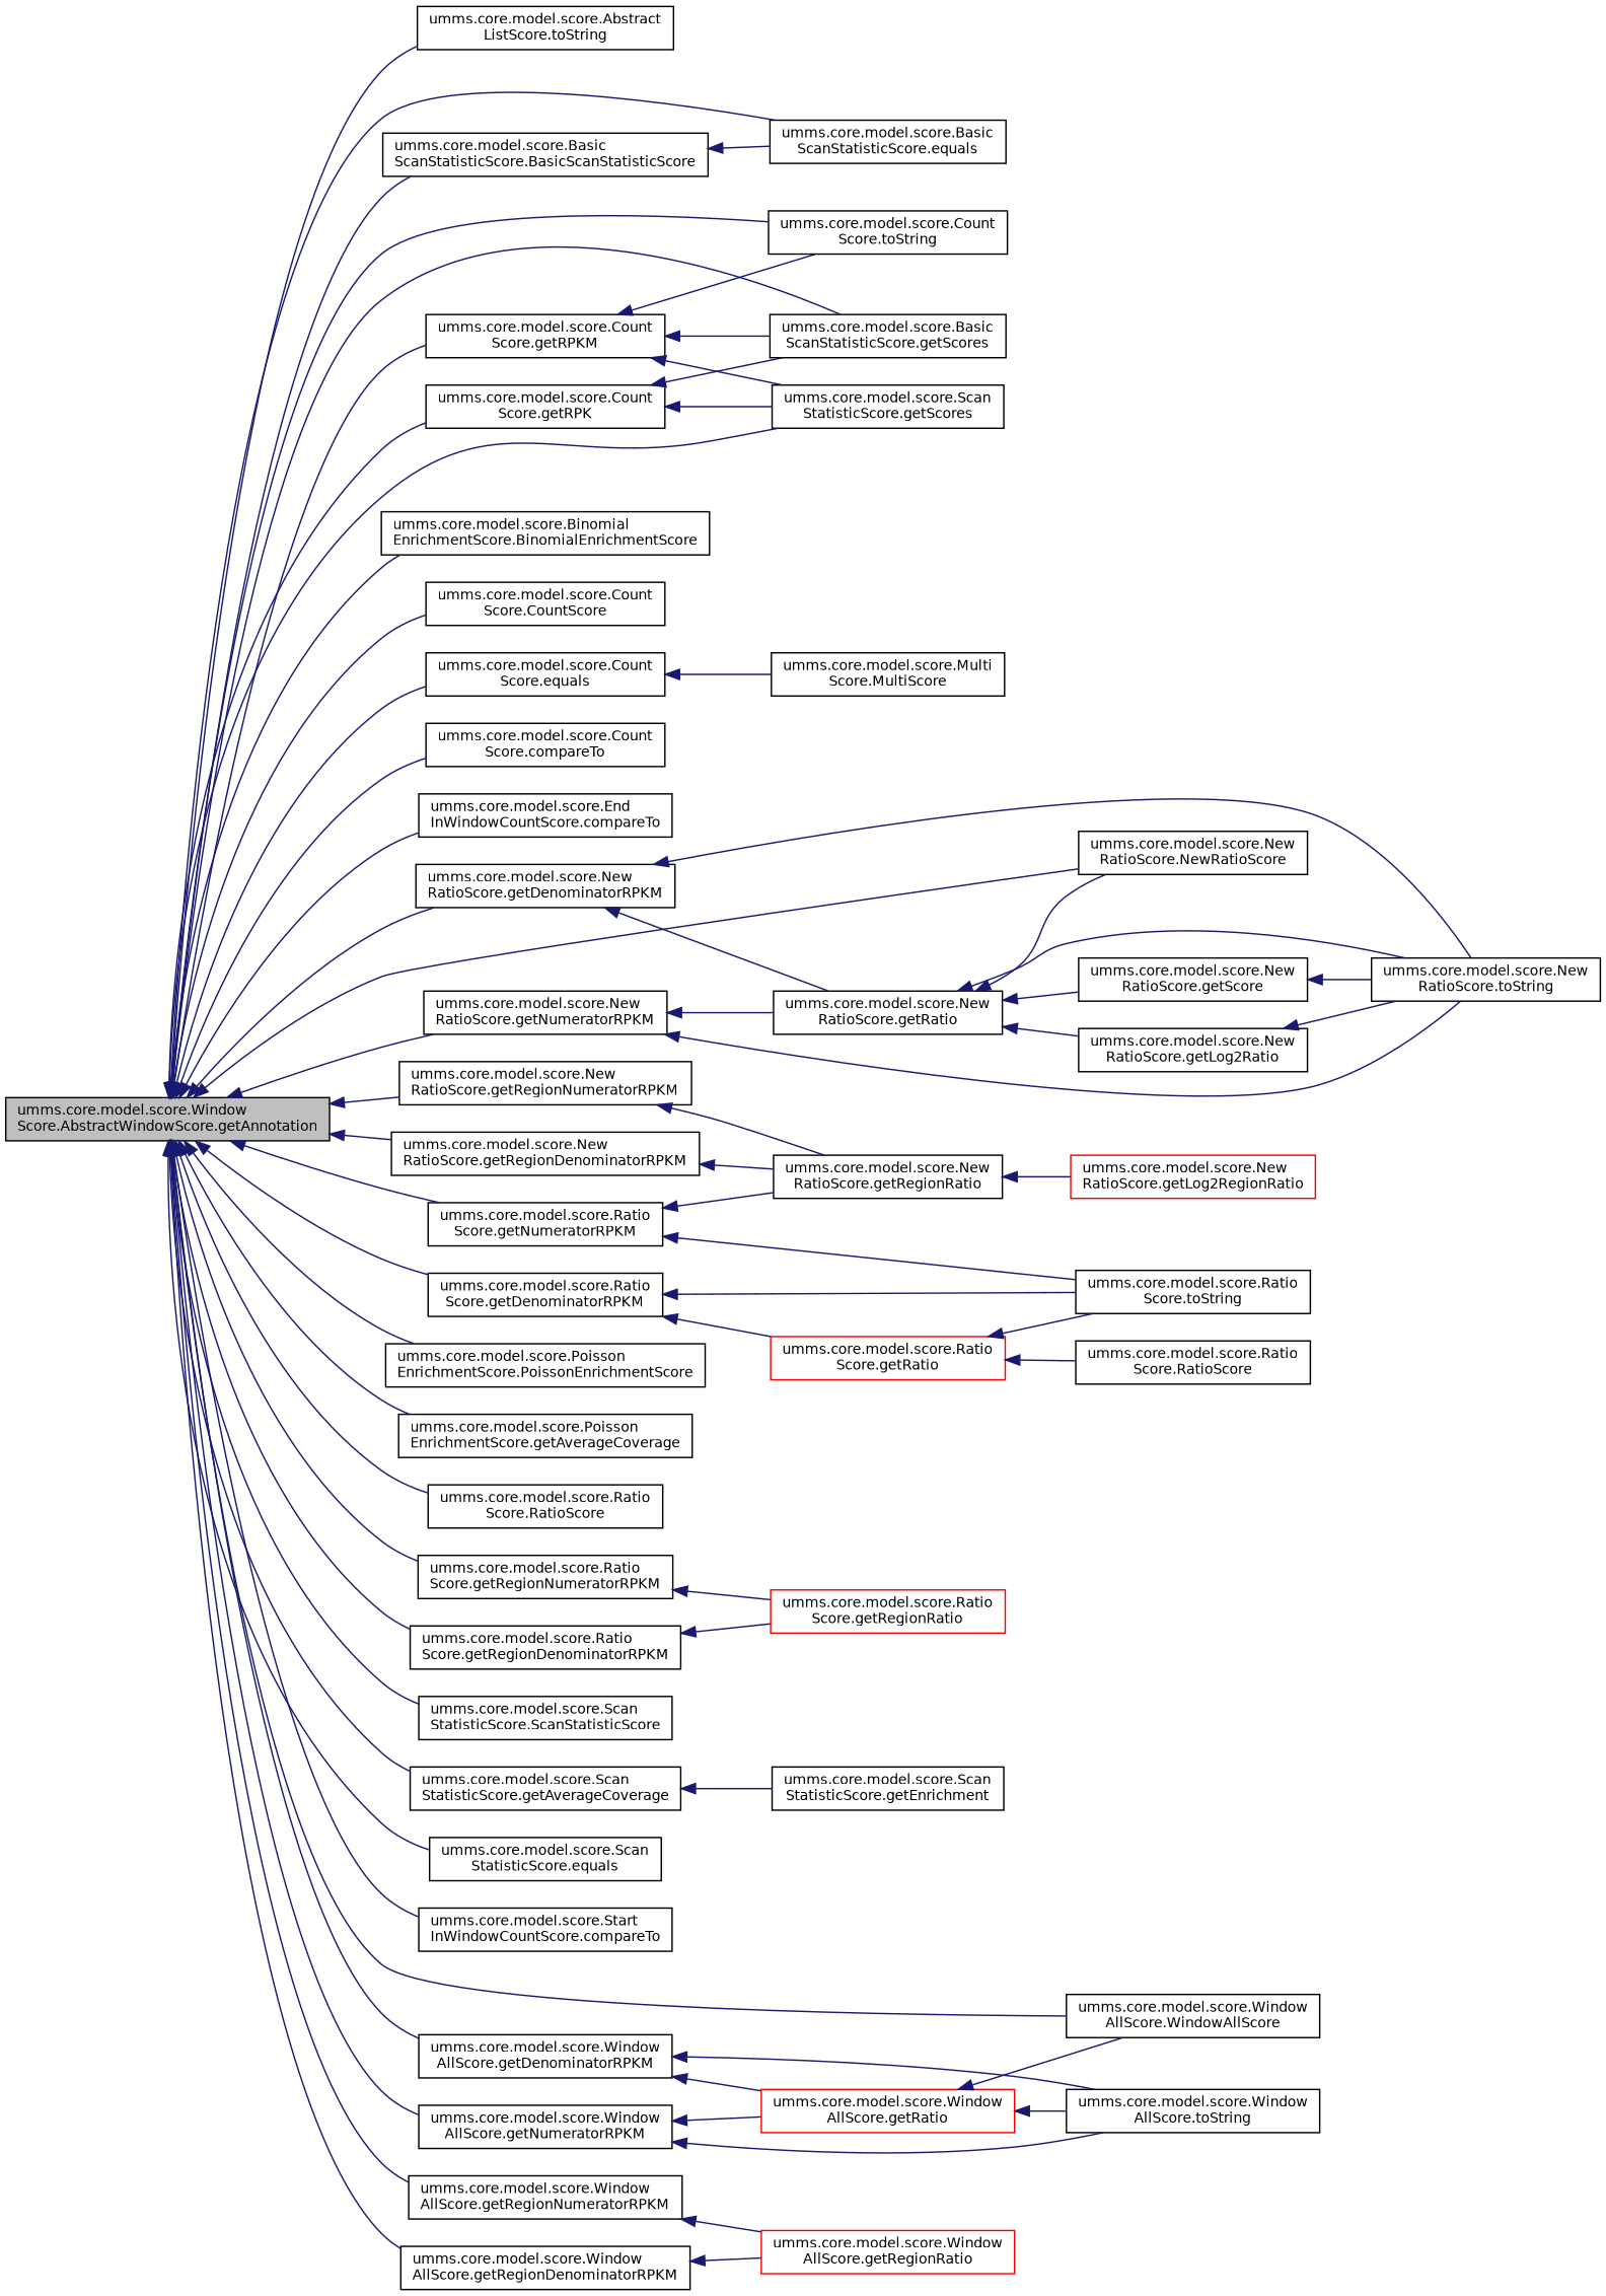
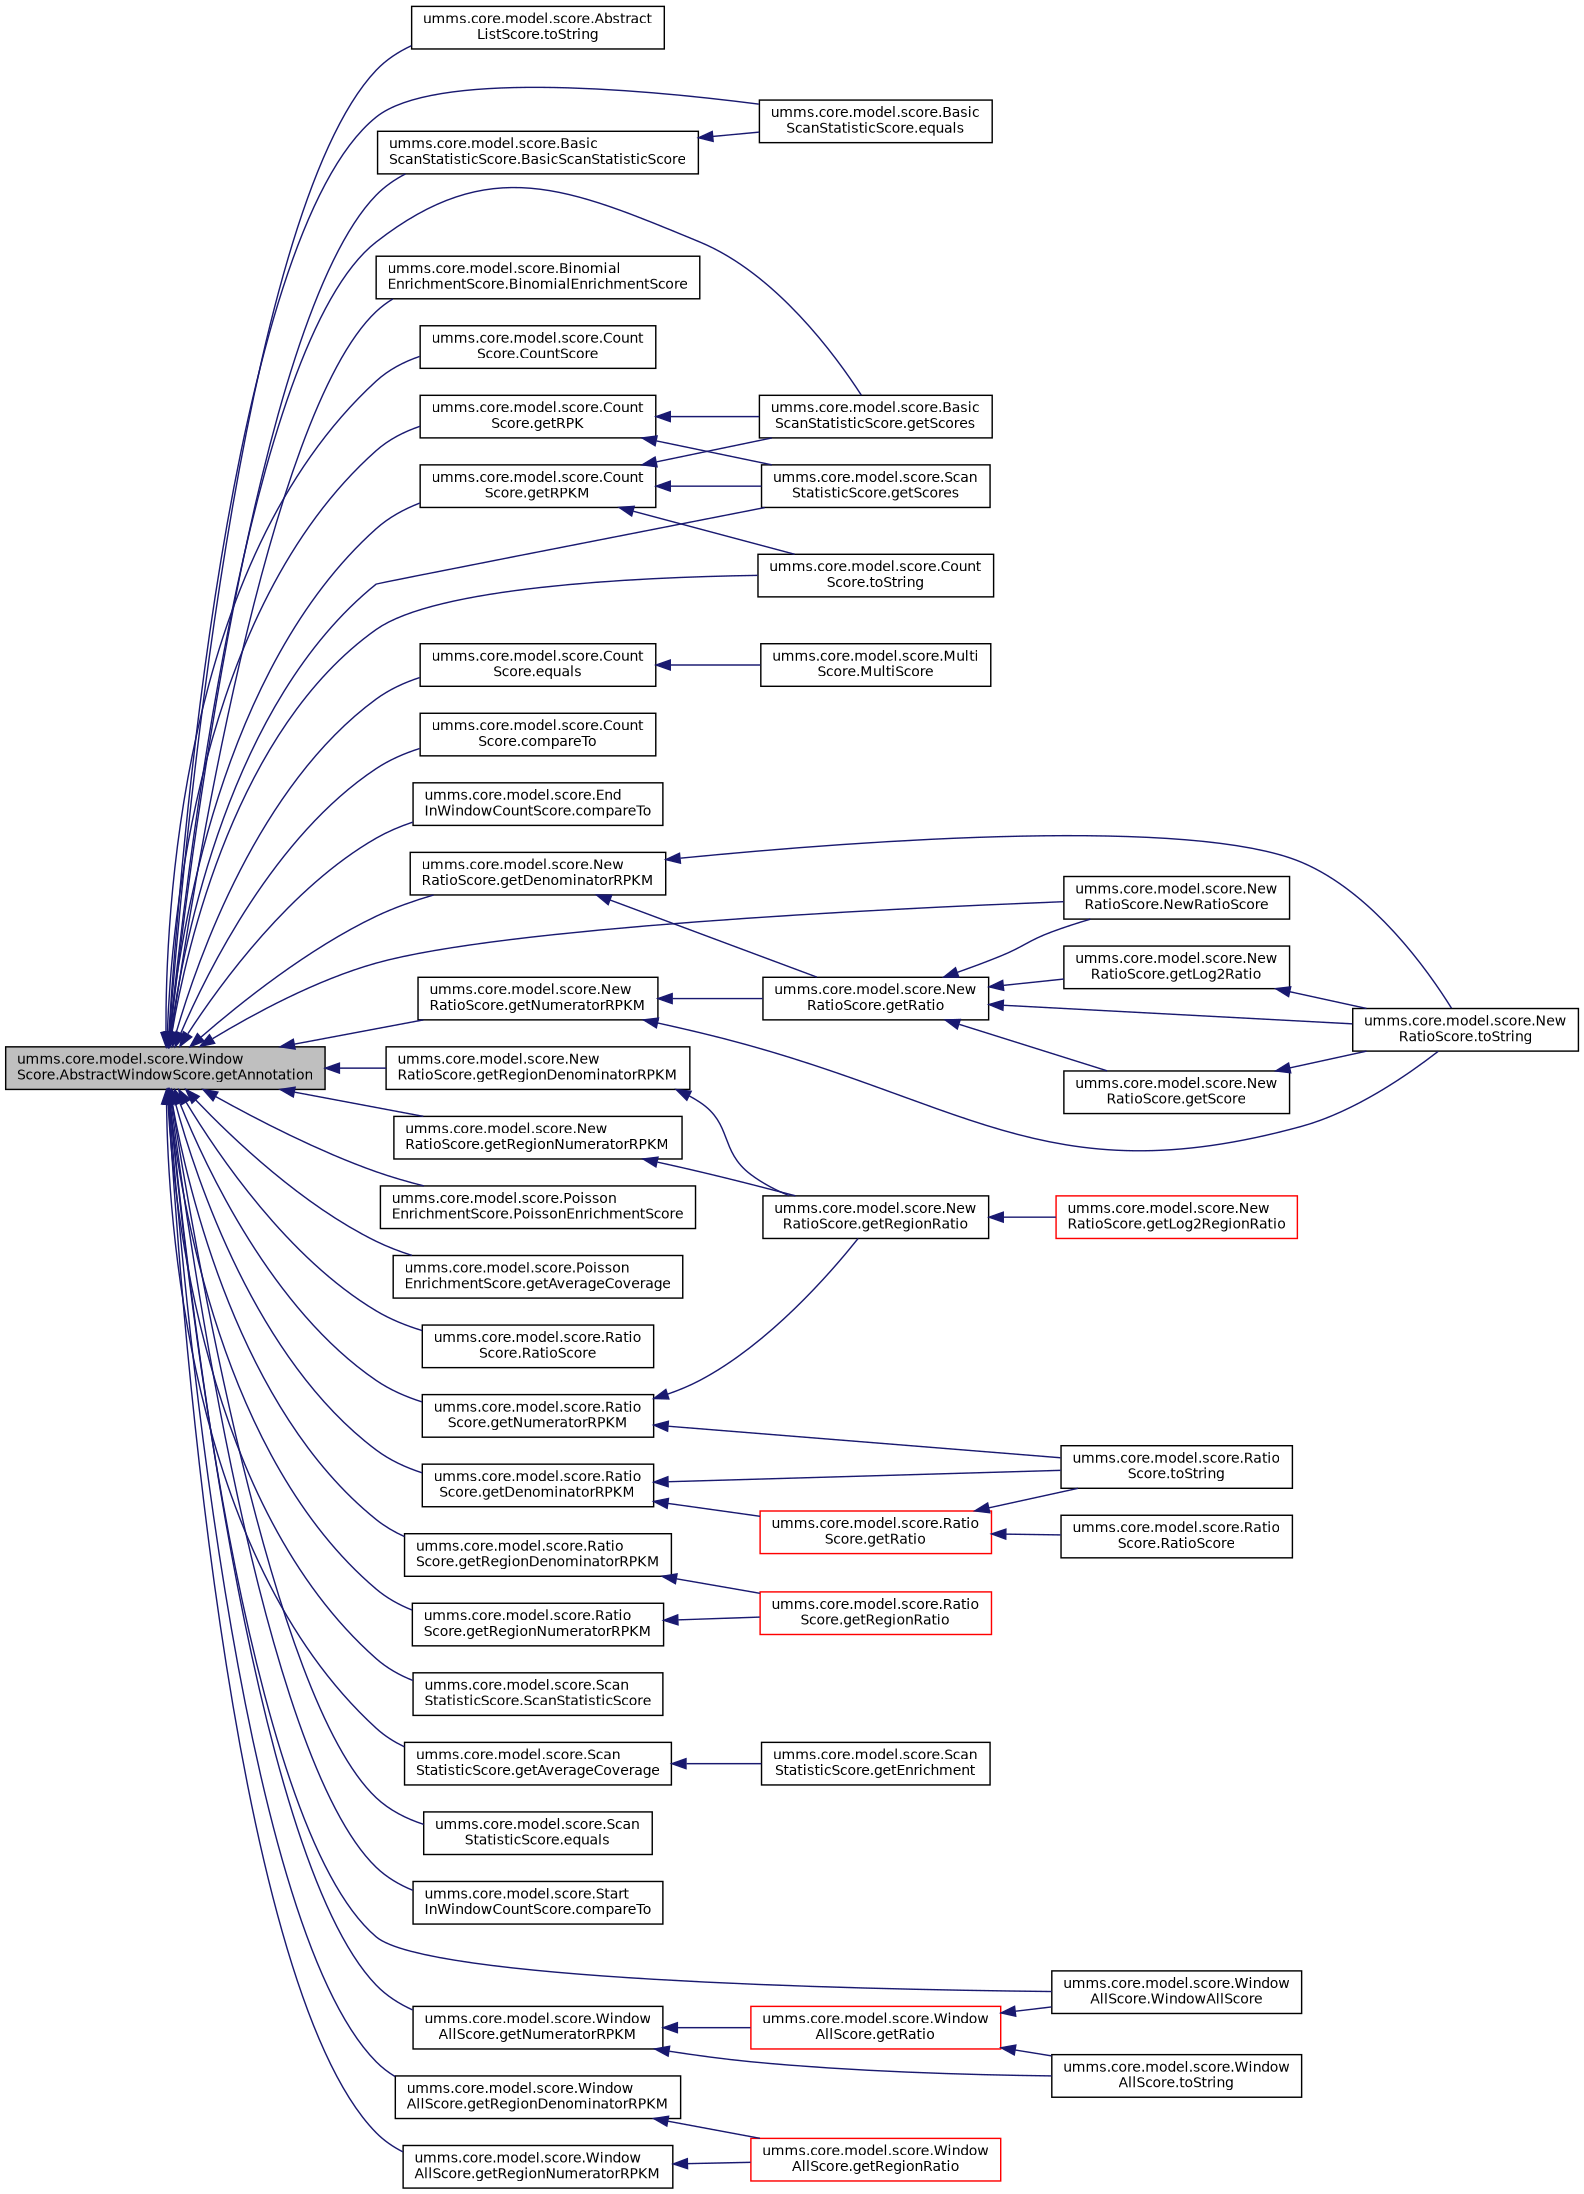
  digraph {
    rankdir=LR
    node [color=black fillcolor=white fontname=Helvetica fontsize=10 shape=record style=filled]
    edge [color=midnightblue dir=back fontname=Helvetica fontsize=10 labelfontname=Helvetica labelfontsize=10 style=solid]
    n1 [fillcolor=grey75 fontcolor=black height=0.2 label="umms.core.model.score.Window\lScore.AbstractWindowScore.getAnnotation" width=0.4]
    n2 [height=0.2 label="umms.core.model.score.Abstract\lListScore.toString" width=0.4]
    n3 [height=0.2 label="umms.core.model.score.Basic\lScanStatisticScore.BasicScanStatisticScore" width=0.4]
    n4 [height=0.2 label="umms.core.model.score.Basic\lScanStatisticScore.equals" width=0.4]
    n5 [height=0.2 label="umms.core.model.score.Basic\lScanStatisticScore.getScores" width=0.4]
    n6 [height=0.2 label="umms.core.model.score.Binomial\lEnrichmentScore.BinomialEnrichmentScore" width=0.4]
    n7 [height=0.2 label="umms.core.model.score.Count\lScore.CountScore" width=0.4]
    n8 [height=0.2 label="umms.core.model.score.Count\lScore.getRPKM" width=0.4]
    n9 [height=0.2 label="umms.core.model.score.Count\lScore.toString" width=0.4]
    n10 [height=0.2 label="umms.core.model.score.Scan\lStatisticScore.getScores" width=0.4]
    n11 [height=0.2 label="umms.core.model.score.Count\lScore.getRPK" width=0.4]
    n12 [height=0.2 label="umms.core.model.score.Count\lScore.equals" width=0.4]
    n13 [height=0.2 label="umms.core.model.score.Count\lScore.compareTo" width=0.4]
    n14 [height=0.2 label="umms.core.model.score.End\lInWindowCountScore.compareTo" width=0.4]
    n15 [height=0.2 label="umms.core.model.score.New\lRatioScore.NewRatioScore" width=0.4]
    n16 [height=0.2 label="umms.core.model.score.New\lRatioScore.getNumeratorRPKM" width=0.4]
    n17 [height=0.2 label="umms.core.model.score.New\lRatioScore.getDenominatorRPKM" width=0.4]
    n18 [height=0.2 label="umms.core.model.score.New\lRatioScore.getRegionNumeratorRPKM" width=0.4]
    n19 [height=0.2 label="umms.core.model.score.New\lRatioScore.getRegionDenominatorRPKM" width=0.4]
    n20 [height=0.2 label="umms.core.model.score.Poisson\lEnrichmentScore.PoissonEnrichmentScore" width=0.4]
    n21 [height=0.2 label="umms.core.model.score.Poisson\lEnrichmentScore.getAverageCoverage" width=0.4]
    n22 [height=0.2 label="umms.core.model.score.Ratio\lScore.RatioScore" width=0.4]
    n23 [height=0.2 label="umms.core.model.score.Ratio\lScore.getNumeratorRPKM" width=0.4]
    n24 [height=0.2 label="umms.core.model.score.Ratio\lScore.getDenominatorRPKM" width=0.4]
    n25 [height=0.2 label="umms.core.model.score.Ratio\lScore.getRegionNumeratorRPKM" width=0.4]
    n26 [height=0.2 label="umms.core.model.score.Ratio\lScore.getRegionDenominatorRPKM" width=0.4]
    n27 [height=0.2 label="umms.core.model.score.Scan\lStatisticScore.ScanStatisticScore" width=0.4]
    n28 [height=0.2 label="umms.core.model.score.Scan\lStatisticScore.getAverageCoverage" width=0.4]
    n29 [height=0.2 label="umms.core.model.score.Scan\lStatisticScore.equals" width=0.4]
    n30 [height=0.2 label="umms.core.model.score.Start\lInWindowCountScore.compareTo" width=0.4]
    n31 [height=0.2 label="umms.core.model.score.Window\lAllScore.WindowAllScore" width=0.4]
    n32 [height=0.2 label="umms.core.model.score.Window\lAllScore.getNumeratorRPKM" width=0.4]
-   n33 [height=0.2 label="umms.core.model.score.Window\lAllScore.getDenominatorRPKM" width=0.4]
    n34 [height=0.2 label="umms.core.model.score.Window\lAllScore.getRegionNumeratorRPKM" width=0.4]
    n35 [height=0.2 label="umms.core.model.score.Window\lAllScore.getRegionDenominatorRPKM" width=0.4]
    n36 [height=0.2 label="umms.core.model.score.Multi\lScore.MultiScore" width=0.4]
    n37 [height=0.2 label="umms.core.model.score.New\lRatioScore.getRatio" width=0.4]
    n38 [height=0.2 label="umms.core.model.score.New\lRatioScore.toString" width=0.4]
    n39 [height=0.2 label="umms.core.model.score.New\lRatioScore.getRegionRatio" width=0.4]
    n40 [height=0.2 label="umms.core.model.score.Ratio\lScore.toString" width=0.4]
    n41 [color=red height=0.2 label="umms.core.model.score.Ratio\lScore.getRatio" width=0.4]
    n42 [color=red height=0.2 label="umms.core.model.score.Ratio\lScore.getRegionRatio" width=0.4]
    n43 [height=0.2 label="umms.core.model.score.Scan\lStatisticScore.getEnrichment" width=0.4]
    n44 [color=red height=0.2 label="umms.core.model.score.Window\lAllScore.getRatio" width=0.4]
    n45 [height=0.2 label="umms.core.model.score.Window\lAllScore.toString" width=0.4]
    n46 [color=red height=0.2 label="umms.core.model.score.Window\lAllScore.getRegionRatio" width=0.4]
    n47 [height=0.2 label="umms.core.model.score.New\lRatioScore.getScore" width=0.4]
    n48 [height=0.2 label="umms.core.model.score.New\lRatioScore.getLog2Ratio" width=0.4]
    n49 [color=red height=0.2 label="umms.core.model.score.New\lRatioScore.getLog2RegionRatio" width=0.4]
    n50 [height=0.2 label="umms.core.model.score.Ratio\lScore.RatioScore" width=0.4]
    n1 -> n2
    n1 -> n3
    n1 -> n4
    n1 -> n5
    n1 -> n6
    n1 -> n7
    n1 -> n8
    n1 -> n9
    n1 -> n10
    n1 -> n11
    n1 -> n12
    n1 -> n13
    n1 -> n14
    n1 -> n15
    n1 -> n16
    n1 -> n17
    n1 -> n18
    n1 -> n19
    n1 -> n20
    n1 -> n21
    n1 -> n22
    n1 -> n23
    n1 -> n24
    n1 -> n25
    n1 -> n26
    n1 -> n27
    n1 -> n28
    n1 -> n29
    n1 -> n30
    n1 -> n31
    n1 -> n32
-   n1 -> n33
    n1 -> n34
    n1 -> n35
    n3 -> n4
    n8 -> n5
    n8 -> n9
    n8 -> n10
    n11 -> n5
    n11 -> n10
    n12 -> n36
    n16 -> n37
    n16 -> n38
    n17 -> n37
    n17 -> n38
    n18 -> n39
    n19 -> n39
    n23 -> n39
    n23 -> n40
    n24 -> n40
    n24 -> n41
    n25 -> n42
    n26 -> n42
    n28 -> n43
    n32 -> n44
    n32 -> n45
-   n33 -> n44
-   n33 -> n45
    n34 -> n46
    n35 -> n46
    n37 -> n15
    n37 -> n38
    n37 -> n47
    n37 -> n48
    n39 -> n49
    n41 -> n40
    n41 -> n50
    n44 -> n31
    n44 -> n45
    n47 -> n38
    n48 -> n38
  }
